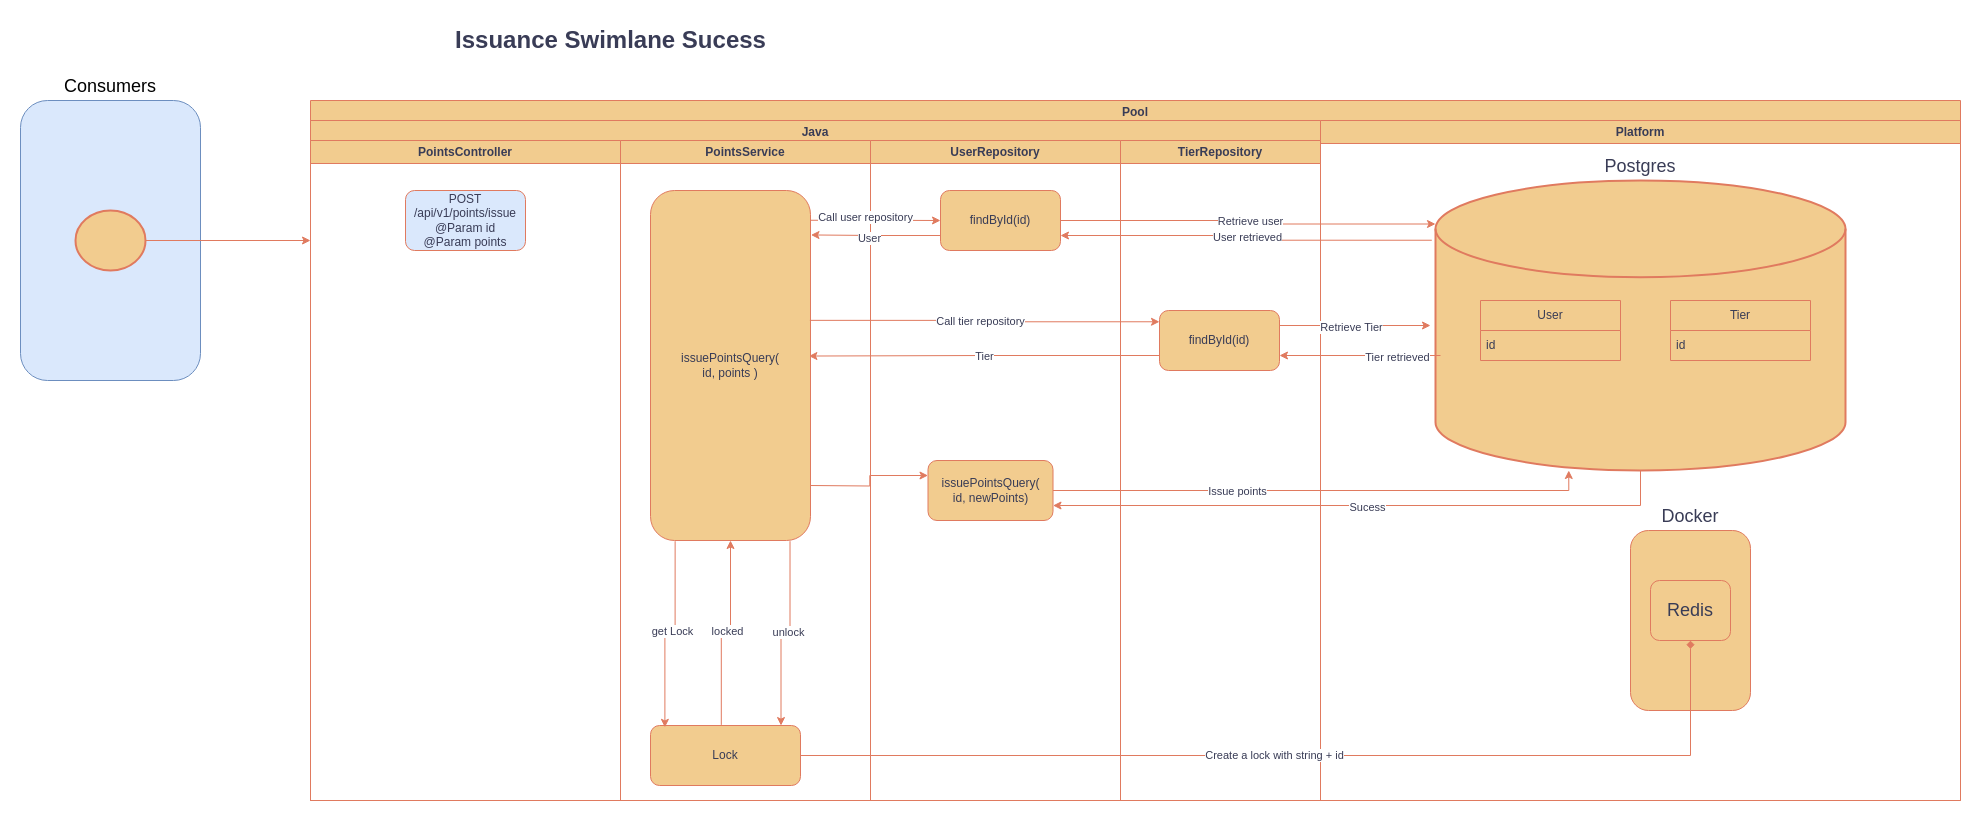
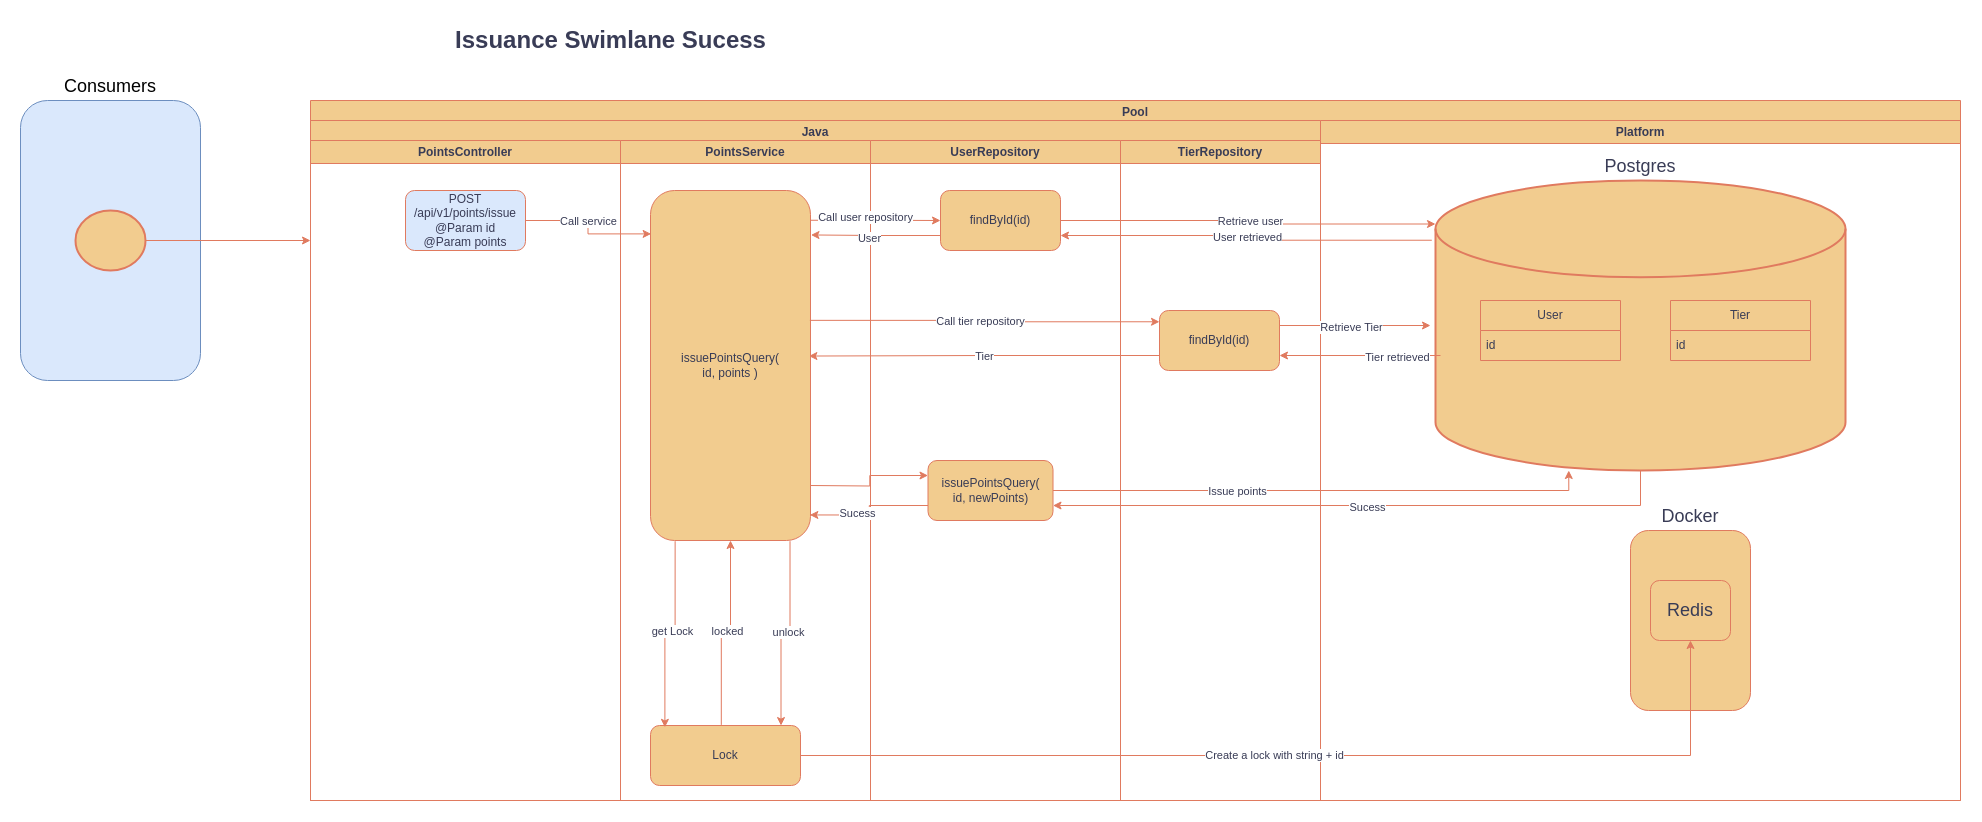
  <mxCell id="0" />
  <mxCell id="1" parent="0" />
  <mxCell id="2" value="Pool" style="swimlane;whiteSpace=wrap;html=1;strokeColor=#E07A5F;fontColor=#393C56;fillColor=#F2CC8F;" vertex="1" parent="1"><mxGeometry x="310" y="100" width="1650" height="700" as="geometry" /></mxCell>
  <mxCell id="3" value="Platform" style="swimlane;whiteSpace=wrap;html=1;strokeColor=#E07A5F;fontColor=#393C56;fillColor=#F2CC8F;startSize=23;" vertex="1" parent="2"><mxGeometry x="1010" y="20" width="640" height="680" as="geometry" /></mxCell>
  <mxCell id="4" value="&lt;font style=&quot;font-size: 18px;&quot;&gt;Postgres&lt;/font&gt;" style="strokeWidth=2;html=1;shape=mxgraph.flowchart.database;whiteSpace=wrap;strokeColor=#E07A5F;fontColor=#393C56;fillColor=#F2CC8F;labelPosition=center;verticalLabelPosition=top;align=center;verticalAlign=bottom;" vertex="1" parent="3"><mxGeometry x="115" y="60" width="410" height="290" as="geometry" /></mxCell>
  <mxCell id="5" value="&lt;font style=&quot;font-size: 18px;&quot;&gt;Docker&lt;/font&gt;" style="rounded=1;whiteSpace=wrap;html=1;strokeColor=#E07A5F;fontColor=#393C56;fillColor=#F2CC8F;labelPosition=center;verticalLabelPosition=top;align=center;verticalAlign=bottom;" vertex="1" parent="3"><mxGeometry x="310" y="410" width="120" height="180" as="geometry" /></mxCell>
  <mxCell id="6" value="&lt;font style=&quot;font-size: 18px;&quot;&gt;Redis&lt;/font&gt;" style="rounded=1;whiteSpace=wrap;html=1;strokeColor=#E07A5F;fontColor=#393C56;fillColor=#F2CC8F;" vertex="1" parent="3"><mxGeometry x="330" y="460" width="80" height="60" as="geometry" /></mxCell>
  <mxCell id="7" value="User" style="swimlane;fontStyle=0;childLayout=stackLayout;horizontal=1;startSize=30;horizontalStack=0;resizeParent=1;resizeParentMax=0;resizeLast=0;collapsible=1;marginBottom=0;whiteSpace=wrap;html=1;strokeColor=#E07A5F;fontColor=#393C56;fillColor=#F2CC8F;" vertex="1" parent="3"><mxGeometry x="160" y="180" width="140" height="60" as="geometry" /></mxCell>
  <mxCell id="8" value="id&amp;nbsp;" style="text;strokeColor=none;fillColor=none;align=left;verticalAlign=middle;spacingLeft=4;spacingRight=4;overflow=hidden;points=[[0,0.5],[1,0.5]];portConstraint=eastwest;rotatable=0;whiteSpace=wrap;html=1;fontColor=#393C56;" vertex="1" parent="7"><mxGeometry y="30" width="140" height="30" as="geometry" /></mxCell>
  <mxCell id="9" value="Tier" style="swimlane;fontStyle=0;childLayout=stackLayout;horizontal=1;startSize=30;horizontalStack=0;resizeParent=1;resizeParentMax=0;resizeLast=0;collapsible=1;marginBottom=0;whiteSpace=wrap;html=1;strokeColor=#E07A5F;fontColor=#393C56;fillColor=#F2CC8F;" vertex="1" parent="3"><mxGeometry x="350" y="180" width="140" height="60" as="geometry" /></mxCell>
  <mxCell id="10" value="id&amp;nbsp;" style="text;strokeColor=none;fillColor=none;align=left;verticalAlign=middle;spacingLeft=4;spacingRight=4;overflow=hidden;points=[[0,0.5],[1,0.5]];portConstraint=eastwest;rotatable=0;whiteSpace=wrap;html=1;fontColor=#393C56;" vertex="1" parent="9"><mxGeometry y="30" width="140" height="30" as="geometry" /></mxCell>
  <mxCell id="11" value="Java" style="swimlane;whiteSpace=wrap;html=1;strokeColor=#E07A5F;fontColor=#393C56;fillColor=#F2CC8F;" vertex="1" parent="2"><mxGeometry y="20" width="1010" height="680" as="geometry" /></mxCell>
  <mxCell id="12" value="PointsController" style="swimlane;whiteSpace=wrap;html=1;strokeColor=#E07A5F;fontColor=#393C56;fillColor=#F2CC8F;" vertex="1" parent="11"><mxGeometry y="20" width="310" height="660" as="geometry" /></mxCell>
  <mxCell id="13" value="POST&lt;div&gt;/api/v1/points/issue&lt;br&gt;@Param id&lt;br&gt;@Param points&lt;/div&gt;" style="rounded=1;whiteSpace=wrap;html=1;strokeColor=#E07A5F;fontColor=#393C56;fillColor=#dae8fc;" vertex="1" parent="12"><mxGeometry x="95" y="50" width="120" height="60" as="geometry" /></mxCell>
  <mxCell id="14" value="PointsService" style="swimlane;whiteSpace=wrap;html=1;strokeColor=#E07A5F;fontColor=#393C56;fillColor=#F2CC8F;startSize=23;" vertex="1" parent="11"><mxGeometry x="310" y="20" width="250" height="660" as="geometry" /></mxCell>
  <mxCell id="15" style="edgeStyle=orthogonalEdgeStyle;rounded=0;orthogonalLoop=1;jettySize=auto;html=1;strokeColor=#E07A5F;fontColor=#393C56;fillColor=#F2CC8F;exitX=0.872;exitY=1.002;exitDx=0;exitDy=0;entryX=0.87;entryY=0.001;entryDx=0;entryDy=0;exitPerimeter=0;entryPerimeter=0;" edge="1" parent="14" source="17" target="20"><mxGeometry relative="1" as="geometry"><mxPoint x="210" y="410" as="sourcePoint" /><mxPoint x="220" y="580" as="targetPoint" /></mxGeometry></mxCell>
  <mxCell id="16" value="unlock" style="edgeLabel;html=1;align=center;verticalAlign=middle;resizable=0;points=[];strokeColor=#E07A5F;fontColor=#393C56;fillColor=#F2CC8F;" vertex="1" connectable="0" parent="15"><mxGeometry x="-0.062" y="-2" relative="1" as="geometry"><mxPoint as="offset" /></mxGeometry></mxCell>
  <mxCell id="17" value="issuePointsQuery(&lt;div&gt;id, points )&lt;/div&gt;" style="rounded=1;whiteSpace=wrap;html=1;strokeColor=#E07A5F;fontColor=#393C56;fillColor=#F2CC8F;" vertex="1" parent="14"><mxGeometry x="30" y="50" width="160" height="350" as="geometry" /></mxCell>
  <mxCell id="18" style="edgeStyle=orthogonalEdgeStyle;rounded=0;orthogonalLoop=1;jettySize=auto;html=1;strokeColor=#E07A5F;fontColor=#393C56;fillColor=#F2CC8F;entryX=0.5;entryY=1;entryDx=0;entryDy=0;exitX=0.472;exitY=-0.01;exitDx=0;exitDy=0;exitPerimeter=0;" edge="1" parent="14" source="20" target="17"><mxGeometry relative="1" as="geometry"><mxPoint x="110" y="588" as="sourcePoint" /><mxPoint x="140" y="430" as="targetPoint" /></mxGeometry></mxCell>
  <mxCell id="19" value="locked" style="edgeLabel;html=1;align=center;verticalAlign=middle;resizable=0;points=[];strokeColor=#E07A5F;fontColor=#393C56;fillColor=#F2CC8F;" vertex="1" connectable="0" parent="18"><mxGeometry x="0.012" y="2" relative="1" as="geometry"><mxPoint as="offset" /></mxGeometry></mxCell>
  <mxCell id="20" value="Lock" style="rounded=1;whiteSpace=wrap;html=1;strokeColor=#E07A5F;fontColor=#393C56;fillColor=#F2CC8F;" vertex="1" parent="14"><mxGeometry x="30" y="585" width="150" height="60" as="geometry" /></mxCell>
  <mxCell id="21" style="edgeStyle=orthogonalEdgeStyle;rounded=0;orthogonalLoop=1;jettySize=auto;html=1;strokeColor=#E07A5F;fontColor=#393C56;fillColor=#F2CC8F;exitX=0.154;exitY=1.002;exitDx=0;exitDy=0;exitPerimeter=0;entryX=0.096;entryY=0.031;entryDx=0;entryDy=0;entryPerimeter=0;" edge="1" parent="14" source="17" target="20"><mxGeometry relative="1" as="geometry"><mxPoint x="167" y="400" as="sourcePoint" /><mxPoint x="50" y="590" as="targetPoint" /></mxGeometry></mxCell>
  <mxCell id="22" value="get Lock" style="edgeLabel;html=1;align=center;verticalAlign=middle;resizable=0;points=[];strokeColor=#E07A5F;fontColor=#393C56;fillColor=#F2CC8F;" vertex="1" connectable="0" parent="21"><mxGeometry x="-0.079" y="-3" relative="1" as="geometry"><mxPoint as="offset" /></mxGeometry></mxCell>
  <mxCell id="23" value="UserRepository" style="swimlane;whiteSpace=wrap;html=1;strokeColor=#E07A5F;fontColor=#393C56;fillColor=#F2CC8F;" vertex="1" parent="11"><mxGeometry x="560" y="20" width="250" height="660" as="geometry" /></mxCell>
  <mxCell id="24" value="findById(id)" style="rounded=1;whiteSpace=wrap;html=1;strokeColor=#E07A5F;fontColor=#393C56;fillColor=#F2CC8F;" vertex="1" parent="23"><mxGeometry x="70" y="50" width="120" height="60" as="geometry" /></mxCell>
  <mxCell id="25" value="issuePointsQuery(&lt;div&gt;id, newPoints)&lt;/div&gt;" style="rounded=1;whiteSpace=wrap;html=1;strokeColor=#E07A5F;fontColor=#393C56;fillColor=#F2CC8F;" vertex="1" parent="23"><mxGeometry x="57.5" y="320" width="125" height="60" as="geometry" /></mxCell>
+ <mxCell id="26" style="edgeStyle=orthogonalEdgeStyle;rounded=0;orthogonalLoop=1;jettySize=auto;html=1;exitX=1;exitY=0.5;exitDx=0;exitDy=0;entryX=0.004;entryY=0.124;entryDx=0;entryDy=0;strokeColor=#E07A5F;fontColor=#393C56;fillColor=#F2CC8F;entryPerimeter=0;" edge="1" parent="11" source="13" target="17"><mxGeometry relative="1" as="geometry" /></mxCell>
+ <mxCell id="27" value="Call service" style="edgeLabel;html=1;align=center;verticalAlign=middle;resizable=0;points=[];strokeColor=#E07A5F;fontColor=#393C56;fillColor=#F2CC8F;" vertex="1" connectable="0" parent="26"><mxGeometry x="-0.092" relative="1" as="geometry"><mxPoint as="offset" /></mxGeometry></mxCell>
  <mxCell id="28" value="TierRepository" style="swimlane;whiteSpace=wrap;html=1;strokeColor=#E07A5F;fontColor=#393C56;fillColor=#F2CC8F;" vertex="1" parent="11"><mxGeometry x="810" y="20" width="200" height="660" as="geometry" /></mxCell>
  <mxCell id="29" value="findById(id)" style="rounded=1;whiteSpace=wrap;html=1;strokeColor=#E07A5F;fontColor=#393C56;fillColor=#F2CC8F;" vertex="1" parent="28"><mxGeometry x="39" y="170" width="120" height="60" as="geometry" /></mxCell>
  <mxCell id="30" style="edgeStyle=orthogonalEdgeStyle;rounded=0;orthogonalLoop=1;jettySize=auto;html=1;exitX=1.003;exitY=0.085;exitDx=0;exitDy=0;entryX=0;entryY=0.5;entryDx=0;entryDy=0;strokeColor=#E07A5F;fontColor=#393C56;fillColor=#F2CC8F;exitPerimeter=0;" edge="1" parent="11" source="17" target="24"><mxGeometry relative="1" as="geometry" /></mxCell>
  <mxCell id="31" value="Call user repository" style="edgeLabel;html=1;align=center;verticalAlign=middle;resizable=0;points=[];strokeColor=#E07A5F;fontColor=#393C56;fillColor=#F2CC8F;" vertex="1" connectable="0" parent="30"><mxGeometry x="-0.167" y="3" relative="1" as="geometry"><mxPoint as="offset" /></mxGeometry></mxCell>
  <mxCell id="32" style="edgeStyle=orthogonalEdgeStyle;rounded=0;orthogonalLoop=1;jettySize=auto;html=1;exitX=0;exitY=0.75;exitDx=0;exitDy=0;strokeColor=#E07A5F;fontColor=#393C56;fillColor=#F2CC8F;entryX=1.003;entryY=0.127;entryDx=0;entryDy=0;entryPerimeter=0;" edge="1" parent="11" source="24" target="17"><mxGeometry relative="1" as="geometry"><mxPoint x="501" y="138" as="targetPoint" /></mxGeometry></mxCell>
  <mxCell id="33" value="User" style="edgeLabel;html=1;align=center;verticalAlign=middle;resizable=0;points=[];strokeColor=#E07A5F;fontColor=#393C56;fillColor=#F2CC8F;" vertex="1" connectable="0" parent="32"><mxGeometry x="0.102" y="3" relative="1" as="geometry"><mxPoint as="offset" /></mxGeometry></mxCell>
  <mxCell id="34" style="edgeStyle=orthogonalEdgeStyle;rounded=0;orthogonalLoop=1;jettySize=auto;html=1;exitX=0.996;exitY=0.371;exitDx=0;exitDy=0;strokeColor=#E07A5F;fontColor=#393C56;fillColor=#F2CC8F;entryX=0;entryY=0.188;entryDx=0;entryDy=0;entryPerimeter=0;exitPerimeter=0;" edge="1" parent="11" source="17" target="29"><mxGeometry relative="1" as="geometry"><mxPoint x="850" y="170" as="targetPoint" /></mxGeometry></mxCell>
  <mxCell id="35" value="Call tier repository" style="edgeLabel;html=1;align=center;verticalAlign=middle;resizable=0;points=[];strokeColor=#E07A5F;fontColor=#393C56;fillColor=#F2CC8F;" vertex="1" connectable="0" parent="34"><mxGeometry x="-0.024" y="-1" relative="1" as="geometry"><mxPoint x="-1" as="offset" /></mxGeometry></mxCell>
  <mxCell id="36" style="edgeStyle=orthogonalEdgeStyle;rounded=0;orthogonalLoop=1;jettySize=auto;html=1;exitX=0;exitY=0.75;exitDx=0;exitDy=0;strokeColor=#E07A5F;fontColor=#393C56;fillColor=#F2CC8F;entryX=0.99;entryY=0.473;entryDx=0;entryDy=0;entryPerimeter=0;" edge="1" parent="11" source="29" target="17"><mxGeometry relative="1" as="geometry"><mxPoint x="500" y="206" as="targetPoint" /></mxGeometry></mxCell>
  <mxCell id="37" value="Tier" style="edgeLabel;html=1;align=center;verticalAlign=middle;resizable=0;points=[];strokeColor=#E07A5F;fontColor=#393C56;fillColor=#F2CC8F;" vertex="1" connectable="0" parent="36"><mxGeometry x="-0.002" relative="1" as="geometry"><mxPoint x="-1" as="offset" /></mxGeometry></mxCell>
  <mxCell id="38" style="edgeStyle=orthogonalEdgeStyle;rounded=0;orthogonalLoop=1;jettySize=auto;html=1;strokeColor=#E07A5F;fontColor=#393C56;fillColor=#F2CC8F;entryX=0;entryY=0.25;entryDx=0;entryDy=0;" edge="1" parent="11" target="25"><mxGeometry relative="1" as="geometry"><mxPoint x="500" y="365" as="sourcePoint" /><mxPoint x="620" y="263" as="targetPoint" /></mxGeometry></mxCell>
- <mxCell id="41" style="edgeStyle=orthogonalEdgeStyle;rounded=0;orthogonalLoop=1;jettySize=auto;html=1;exitX=1;exitY=0.5;exitDx=0;exitDy=0;entryX=0.5;entryY=1;entryDx=0;entryDy=0;strokeColor=#E07A5F;fontColor=#393C56;fillColor=#F2CC8F;endArrow=diamond;" edge="1" parent="2" source="20" target="6"><mxGeometry relative="1" as="geometry" /></mxCell>
+ <mxCell id="39" style="edgeStyle=orthogonalEdgeStyle;rounded=0;orthogonalLoop=1;jettySize=auto;html=1;exitX=0;exitY=0.75;exitDx=0;exitDy=0;strokeColor=#E07A5F;fontColor=#393C56;fillColor=#F2CC8F;entryX=0.996;entryY=0.927;entryDx=0;entryDy=0;entryPerimeter=0;" edge="1" parent="11" source="25" target="17"><mxGeometry relative="1" as="geometry"><mxPoint x="510" y="290" as="targetPoint" /></mxGeometry></mxCell>
+ <mxCell id="40" value="Sucess" style="edgeLabel;html=1;align=center;verticalAlign=middle;resizable=0;points=[];strokeColor=#E07A5F;fontColor=#393C56;fillColor=#F2CC8F;" vertex="1" connectable="0" parent="39"><mxGeometry x="0.265" y="-2" relative="1" as="geometry"><mxPoint as="offset" /></mxGeometry></mxCell>
+ <mxCell id="41" style="edgeStyle=orthogonalEdgeStyle;rounded=0;orthogonalLoop=1;jettySize=auto;html=1;exitX=1;exitY=0.5;exitDx=0;exitDy=0;entryX=0.5;entryY=1;entryDx=0;entryDy=0;strokeColor=#E07A5F;fontColor=#393C56;fillColor=#F2CC8F;" edge="1" parent="2" source="20" target="6"><mxGeometry relative="1" as="geometry" /></mxCell>
  <mxCell id="42" value="Create a lock with string + id" style="edgeLabel;html=1;align=center;verticalAlign=middle;resizable=0;points=[];strokeColor=#E07A5F;fontColor=#393C56;fillColor=#F2CC8F;" vertex="1" connectable="0" parent="41"><mxGeometry x="-0.059" y="1" relative="1" as="geometry"><mxPoint as="offset" /></mxGeometry></mxCell>
  <mxCell id="43" style="edgeStyle=orthogonalEdgeStyle;rounded=0;orthogonalLoop=1;jettySize=auto;html=1;exitX=1;exitY=0.5;exitDx=0;exitDy=0;entryX=0;entryY=0.15;entryDx=0;entryDy=0;entryPerimeter=0;strokeColor=#E07A5F;fontColor=#393C56;fillColor=#F2CC8F;" edge="1" parent="2" source="24" target="4"><mxGeometry relative="1" as="geometry" /></mxCell>
  <mxCell id="44" value="Retrieve user" style="edgeLabel;html=1;align=center;verticalAlign=middle;resizable=0;points=[];strokeColor=#E07A5F;fontColor=#393C56;fillColor=#F2CC8F;" vertex="1" connectable="0" parent="43"><mxGeometry x="-0.008" y="2" relative="1" as="geometry"><mxPoint as="offset" /></mxGeometry></mxCell>
  <mxCell id="45" style="edgeStyle=orthogonalEdgeStyle;rounded=0;orthogonalLoop=1;jettySize=auto;html=1;exitX=-0.009;exitY=0.206;exitDx=0;exitDy=0;exitPerimeter=0;entryX=1;entryY=0.75;entryDx=0;entryDy=0;strokeColor=#E07A5F;fontColor=#393C56;fillColor=#F2CC8F;" edge="1" parent="2" source="4" target="24"><mxGeometry relative="1" as="geometry" /></mxCell>
  <mxCell id="46" value="User retrieved" style="edgeLabel;html=1;align=center;verticalAlign=middle;resizable=0;points=[];strokeColor=#E07A5F;fontColor=#393C56;fillColor=#F2CC8F;" vertex="1" connectable="0" parent="45"><mxGeometry x="-0.005" y="1" relative="1" as="geometry"><mxPoint as="offset" /></mxGeometry></mxCell>
  <mxCell id="47" style="edgeStyle=orthogonalEdgeStyle;rounded=0;orthogonalLoop=1;jettySize=auto;html=1;exitX=1;exitY=0.25;exitDx=0;exitDy=0;strokeColor=#E07A5F;fontColor=#393C56;fillColor=#F2CC8F;" edge="1" parent="2" source="29"><mxGeometry relative="1" as="geometry"><mxPoint x="1120" y="225" as="targetPoint" /></mxGeometry></mxCell>
  <mxCell id="48" value="Retrieve Tier" style="edgeLabel;html=1;align=center;verticalAlign=middle;resizable=0;points=[];strokeColor=#E07A5F;fontColor=#393C56;fillColor=#F2CC8F;" vertex="1" connectable="0" parent="47"><mxGeometry x="-0.052" y="-1" relative="1" as="geometry"><mxPoint x="-1" as="offset" /></mxGeometry></mxCell>
  <mxCell id="49" style="edgeStyle=orthogonalEdgeStyle;rounded=0;orthogonalLoop=1;jettySize=auto;html=1;strokeColor=#E07A5F;fontColor=#393C56;fillColor=#F2CC8F;" edge="1" parent="2"><mxGeometry relative="1" as="geometry"><mxPoint x="1130" y="255" as="sourcePoint" /><mxPoint x="969" y="255" as="targetPoint" /></mxGeometry></mxCell>
  <mxCell id="50" value="Tier retrieved" style="edgeLabel;html=1;align=center;verticalAlign=middle;resizable=0;points=[];strokeColor=#E07A5F;fontColor=#393C56;fillColor=#F2CC8F;" vertex="1" connectable="0" parent="49"><mxGeometry x="-0.46" relative="1" as="geometry"><mxPoint x="-1" y="1" as="offset" /></mxGeometry></mxCell>
  <mxCell id="51" style="edgeStyle=orthogonalEdgeStyle;rounded=0;orthogonalLoop=1;jettySize=auto;html=1;exitX=1;exitY=0.5;exitDx=0;exitDy=0;entryX=0.325;entryY=1;entryDx=0;entryDy=0;entryPerimeter=0;strokeColor=#E07A5F;fontColor=#393C56;fillColor=#F2CC8F;" edge="1" parent="2" source="25" target="4"><mxGeometry relative="1" as="geometry" /></mxCell>
  <mxCell id="52" value="Issue points" style="edgeLabel;html=1;align=center;verticalAlign=middle;resizable=0;points=[];strokeColor=#E07A5F;fontColor=#393C56;fillColor=#F2CC8F;" vertex="1" connectable="0" parent="51"><mxGeometry x="-0.315" relative="1" as="geometry"><mxPoint as="offset" /></mxGeometry></mxCell>
  <mxCell id="53" style="edgeStyle=orthogonalEdgeStyle;rounded=0;orthogonalLoop=1;jettySize=auto;html=1;exitX=0.5;exitY=1;exitDx=0;exitDy=0;exitPerimeter=0;entryX=1;entryY=0.75;entryDx=0;entryDy=0;strokeColor=#E07A5F;fontColor=#393C56;fillColor=#F2CC8F;" edge="1" parent="2" source="4" target="25"><mxGeometry relative="1" as="geometry" /></mxCell>
  <mxCell id="54" value="Sucess" style="edgeLabel;html=1;align=center;verticalAlign=middle;resizable=0;points=[];strokeColor=#E07A5F;fontColor=#393C56;fillColor=#F2CC8F;" vertex="1" connectable="0" parent="53"><mxGeometry x="-0.006" y="1" relative="1" as="geometry"><mxPoint as="offset" /></mxGeometry></mxCell>
  <mxCell id="55" value="&lt;font style=&quot;font-size: 18px;&quot;&gt;Consumers&lt;/font&gt;" style="rounded=1;whiteSpace=wrap;html=1;strokeColor=#6c8ebf;fillColor=#dae8fc;labelPosition=center;verticalLabelPosition=top;align=center;verticalAlign=bottom;" vertex="1" parent="1"><mxGeometry x="20" y="100" width="180" height="280" as="geometry" /></mxCell>
  <mxCell id="56" style="edgeStyle=orthogonalEdgeStyle;rounded=0;orthogonalLoop=1;jettySize=auto;html=1;exitX=1;exitY=0.5;exitDx=0;exitDy=0;exitPerimeter=0;strokeColor=#E07A5F;fontColor=#393C56;fillColor=#F2CC8F;" edge="1" parent="1" source="57"><mxGeometry relative="1" as="geometry"><mxPoint x="310" y="240" as="targetPoint" /></mxGeometry></mxCell>
  <mxCell id="57" value="" style="strokeWidth=2;html=1;shape=mxgraph.flowchart.start_2;whiteSpace=wrap;strokeColor=#E07A5F;fontColor=#393C56;fillColor=#F2CC8F;" vertex="1" parent="1"><mxGeometry x="75" y="210" width="70" height="60" as="geometry" /></mxCell>
  <mxCell id="58" value="&lt;b style=&quot;&quot;&gt;&lt;font style=&quot;font-size: 24px;&quot;&gt;Issuance Swimlane Sucess&lt;/font&gt;&lt;/b&gt;" style="text;html=1;align=center;verticalAlign=middle;resizable=0;points=[];autosize=1;strokeColor=none;fillColor=none;fontColor=#393C56;" vertex="1" parent="1"><mxGeometry x="435" width="350" height="40" as="geometry" y="20" /></mxCell>
